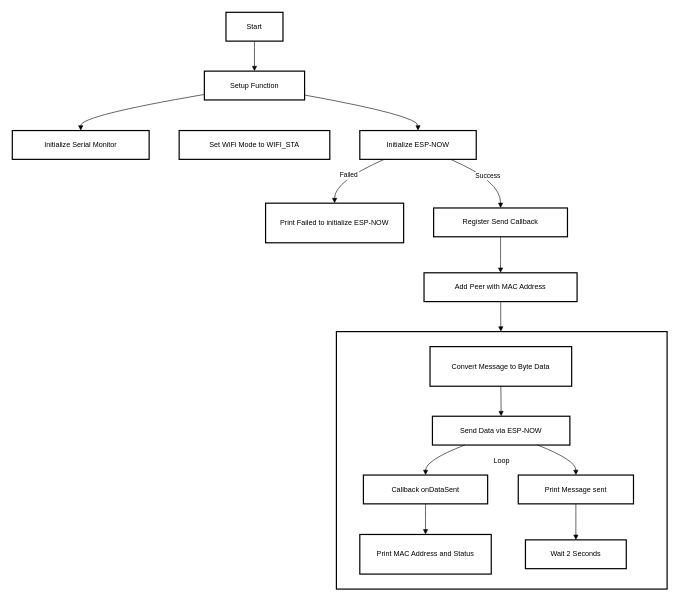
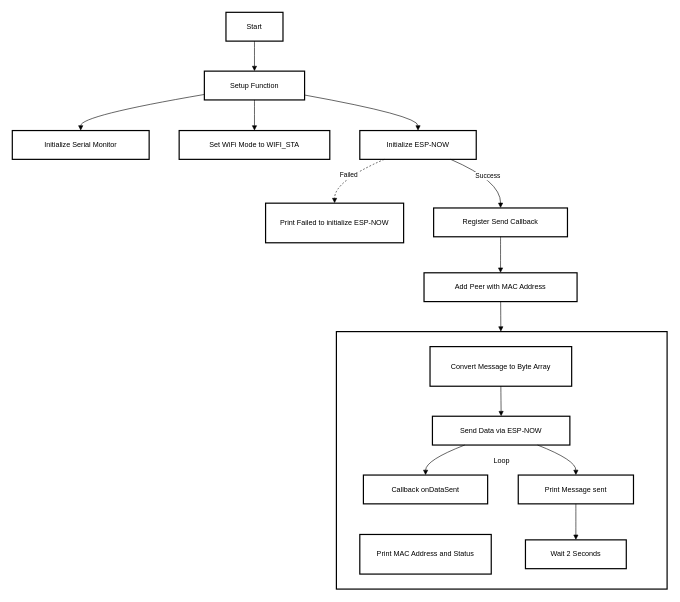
  <mxCell id="0" />
  <mxCell id="1" parent="0" />
  <mxCell id="2" value="Loop" style="whiteSpace=wrap;strokeWidth=2;" vertex="1" parent="1"><mxGeometry x="560" y="552" width="551" height="429" as="geometry" /></mxCell>
  <mxCell id="3" value="Start" style="whiteSpace=wrap;strokeWidth=2;" vertex="1" parent="1"><mxGeometry x="376" y="20" width="95" height="48" as="geometry" /></mxCell>
  <mxCell id="4" value="Setup Function" style="whiteSpace=wrap;strokeWidth=2;" vertex="1" parent="1"><mxGeometry x="340" y="118" width="167" height="48" as="geometry" /></mxCell>
  <mxCell id="5" value="Initialize Serial Monitor" style="whiteSpace=wrap;strokeWidth=2;" vertex="1" parent="1"><mxGeometry x="20" y="217" width="228" height="48" as="geometry" /></mxCell>
  <mxCell id="6" value="Set WiFi Mode to WIFI_STA" style="whiteSpace=wrap;strokeWidth=2;" vertex="1" parent="1"><mxGeometry x="298" y="217" width="251" height="48" as="geometry" /></mxCell>
  <mxCell id="7" value="Initialize ESP-NOW" style="whiteSpace=wrap;strokeWidth=2;" vertex="1" parent="1"><mxGeometry x="599" y="217" width="194" height="48" as="geometry" /></mxCell>
  <mxCell id="8" value="Print Failed to initialize ESP-NOW" style="whiteSpace=wrap;strokeWidth=2;" vertex="1" parent="1"><mxGeometry x="442" y="338" width="230" height="66" as="geometry" /></mxCell>
  <mxCell id="9" value="Register Send Callback" style="whiteSpace=wrap;strokeWidth=2;" vertex="1" parent="1"><mxGeometry x="722" y="346" width="223" height="48" as="geometry" /></mxCell>
  <mxCell id="10" value="Add Peer with MAC Address" style="whiteSpace=wrap;strokeWidth=2;" vertex="1" parent="1"><mxGeometry x="706" y="454" width="255" height="48" as="geometry" /></mxCell>
- <mxCell id="11" value="Convert Message to Byte Data" style="whiteSpace=wrap;strokeWidth=2;" vertex="1" parent="1"><mxGeometry x="716" y="577" width="236" height="66" as="geometry" /></mxCell>
+ <mxCell id="11" value="Convert Message to Byte Array" style="whiteSpace=wrap;strokeWidth=2;" vertex="1" parent="1"><mxGeometry x="716" y="577" width="236" height="66" as="geometry" /></mxCell>
  <mxCell id="12" value="Send Data via ESP-NOW" style="whiteSpace=wrap;strokeWidth=2;" vertex="1" parent="1"><mxGeometry x="720" y="693" width="229" height="48" as="geometry" /></mxCell>
  <mxCell id="13" value="Callback onDataSent" style="whiteSpace=wrap;strokeWidth=2;" vertex="1" parent="1"><mxGeometry x="605" y="791" width="207" height="48" as="geometry" /></mxCell>
  <mxCell id="14" value="Print MAC Address and Status" style="whiteSpace=wrap;strokeWidth=2;" vertex="1" parent="1"><mxGeometry x="599" y="890" width="219" height="66" as="geometry" /></mxCell>
  <mxCell id="15" value="Print Message sent" style="whiteSpace=wrap;strokeWidth=2;" vertex="1" parent="1"><mxGeometry x="863" y="791" width="192" height="48" as="geometry" /></mxCell>
  <mxCell id="16" value="Wait 2 Seconds" style="whiteSpace=wrap;strokeWidth=2;" vertex="1" parent="1"><mxGeometry x="875" y="899" width="168" height="48" as="geometry" /></mxCell>
  <mxCell id="17" value="" style="curved=1;startArrow=none;endArrow=block;exitX=0.5;exitY=1.01;entryX=0.5;entryY=0.01;rounded=0;" edge="1" parent="1" source="3" target="4"><mxGeometry relative="1" as="geometry"><Array as="points" /></mxGeometry></mxCell>
  <mxCell id="18" value="" style="curved=1;startArrow=none;endArrow=block;exitX=0;exitY=0.81;entryX=0.5;entryY=0;rounded=0;" edge="1" parent="1" source="4" target="5"><mxGeometry relative="1" as="geometry"><Array as="points"><mxPoint x="134" y="192" /></Array></mxGeometry></mxCell>
+ <mxCell id="19" value="" style="curved=1;startArrow=none;endArrow=block;exitX=0.5;exitY=1.02;entryX=0.5;entryY=0;rounded=0;" edge="1" parent="1" source="4" target="6"><mxGeometry relative="1" as="geometry"><Array as="points" /></mxGeometry></mxCell>
  <mxCell id="20" value="" style="curved=1;startArrow=none;endArrow=block;exitX=1;exitY=0.83;entryX=0.5;entryY=0;rounded=0;" edge="1" parent="1" source="4" target="7"><mxGeometry relative="1" as="geometry"><Array as="points"><mxPoint x="696" y="192" /></Array></mxGeometry></mxCell>
- <mxCell id="21" value="Failed" style="curved=1;startArrow=none;endArrow=block;exitX=0.21;exitY=1;entryX=0.5;entryY=-0.01;rounded=0;" edge="1" parent="1" source="7" target="8"><mxGeometry relative="1" as="geometry"><Array as="points"><mxPoint x="557" y="301" /></Array></mxGeometry></mxCell>
+ <mxCell id="21" value="Failed" style="curved=1;startArrow=none;endArrow=block;exitX=0.21;exitY=1;entryX=0.5;entryY=-0.01;rounded=0;dashed=1;" edge="1" parent="1" source="7" target="8"><mxGeometry relative="1" as="geometry"><Array as="points"><mxPoint x="557" y="301" /></Array></mxGeometry></mxCell>
  <mxCell id="22" value="Success" style="curved=1;startArrow=none;endArrow=block;exitX=0.78;exitY=1;entryX=0.5;entryY=0.01;rounded=0;" edge="1" parent="1" source="7" target="9"><mxGeometry relative="1" as="geometry"><Array as="points"><mxPoint x="834" y="301" /></Array></mxGeometry></mxCell>
  <mxCell id="23" value="" style="curved=1;startArrow=none;endArrow=block;exitX=0.5;exitY=1.02;entryX=0.5;entryY=-0.01;rounded=0;" edge="1" parent="1" source="9" target="10"><mxGeometry relative="1" as="geometry"><Array as="points" /></mxGeometry></mxCell>
  <mxCell id="24" value="" style="curved=1;startArrow=none;endArrow=block;exitX=0.5;exitY=1;entryX=0.5;entryY=0;rounded=0;" edge="1" parent="1" source="11" target="12"><mxGeometry relative="1" as="geometry"><Array as="points" /></mxGeometry></mxCell>
  <mxCell id="25" value="" style="curved=1;startArrow=none;endArrow=block;exitX=0.23;exitY=1.01;entryX=0.5;entryY=0.01;rounded=0;" edge="1" parent="1" source="12" target="13"><mxGeometry relative="1" as="geometry"><Array as="points"><mxPoint x="709" y="766" /></Array></mxGeometry></mxCell>
- <mxCell id="26" value="" style="curved=1;startArrow=none;endArrow=block;exitX=0.5;exitY=1.02;entryX=0.5;entryY=0;rounded=0;" edge="1" parent="1" source="13" target="14"><mxGeometry relative="1" as="geometry"><Array as="points" /></mxGeometry></mxCell>
  <mxCell id="27" value="" style="curved=1;startArrow=none;endArrow=block;exitX=0.77;exitY=1.01;entryX=0.5;entryY=0.01;rounded=0;" edge="1" parent="1" source="12" target="15"><mxGeometry relative="1" as="geometry"><Array as="points"><mxPoint x="959" y="766" /></Array></mxGeometry></mxCell>
  <mxCell id="28" value="" style="curved=1;startArrow=none;endArrow=block;exitX=0.5;exitY=1.02;entryX=0.5;entryY=-0.01;rounded=0;" edge="1" parent="1" source="15" target="16"><mxGeometry relative="1" as="geometry"><Array as="points" /></mxGeometry></mxCell>
  <mxCell id="29" value="" style="curved=1;startArrow=none;endArrow=block;rounded=0;" edge="1" parent="1" source="10" target="2"><mxGeometry relative="1" as="geometry"><Array as="points" /></mxGeometry></mxCell>
